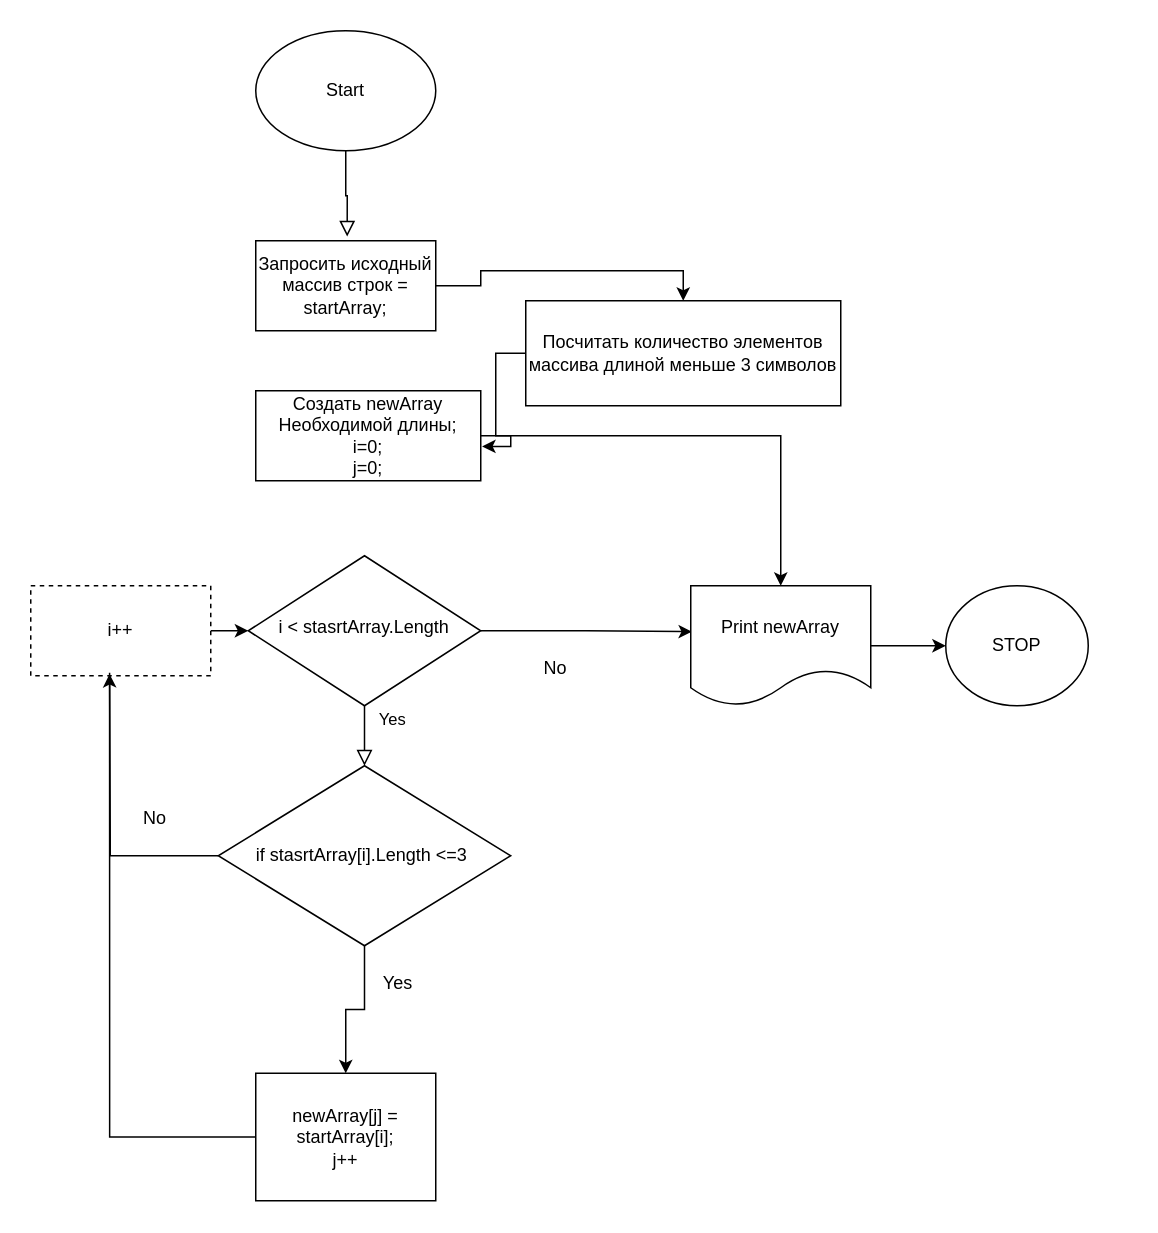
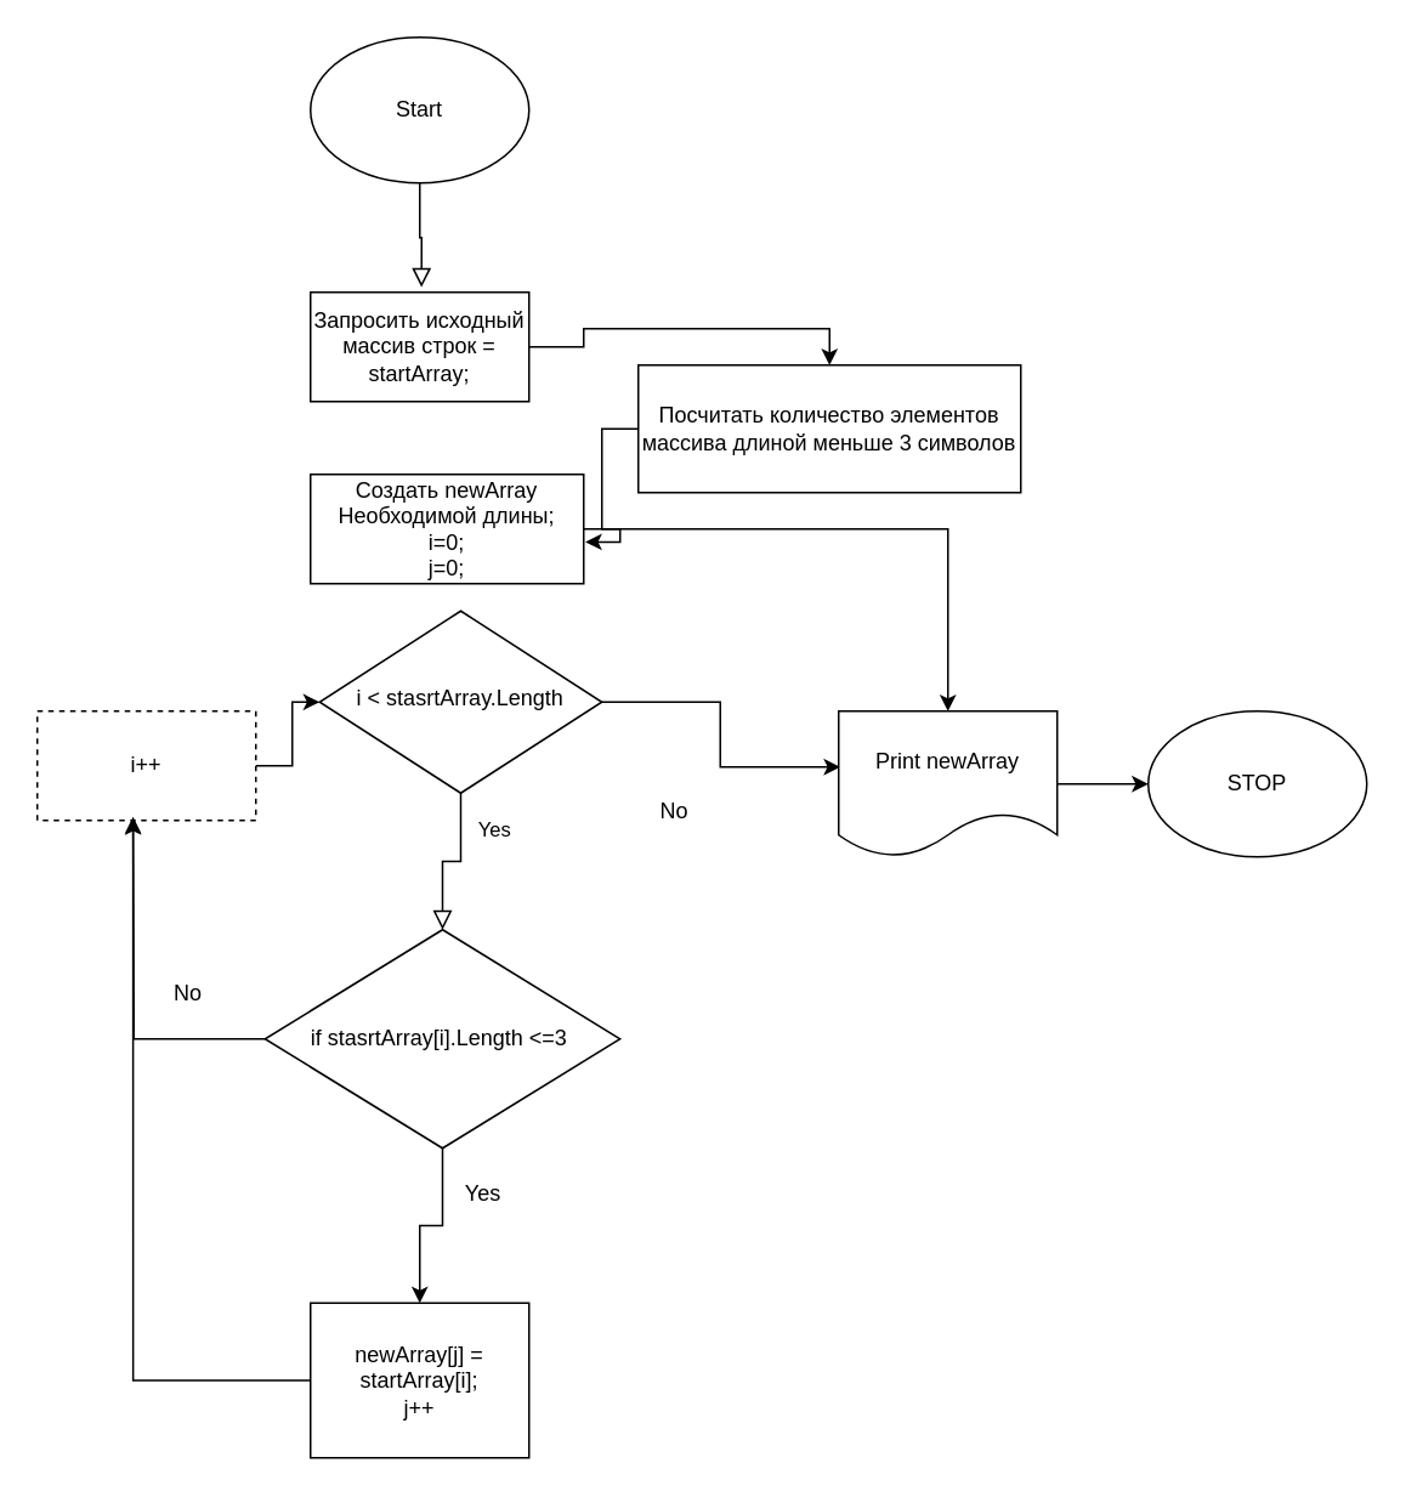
  <mxCell id="0" />
  <mxCell id="1" parent="0" />
  <mxCell id="2" value="Yes" style="rounded=0;html=1;jettySize=auto;orthogonalLoop=1;fontSize=11;endArrow=block;endFill=0;endSize=8;strokeWidth=1;shadow=0;labelBackgroundColor=none;edgeStyle=orthogonalEdgeStyle;" parent="1" source="4" target="11" edge="1"><mxGeometry x="-0.529" y="18" relative="1" as="geometry"><mxPoint as="offset" /><mxPoint x="230" y="480" as="targetPoint" /></mxGeometry></mxCell>
  <mxCell id="3" style="edgeStyle=orthogonalEdgeStyle;rounded=0;orthogonalLoop=1;jettySize=auto;html=1;entryX=0.007;entryY=0.383;entryDx=0;entryDy=0;entryPerimeter=0;" edge="1" parent="1" source="4" target="25"><mxGeometry relative="1" as="geometry"><mxPoint x="423.5" y="425" as="targetPoint" /></mxGeometry></mxCell>
- <mxCell id="4" value="&amp;nbsp;i &amp;lt; stasrtArray.Length&amp;nbsp;" style="rhombus;whiteSpace=wrap;html=1;shadow=0;fontFamily=Helvetica;fontSize=12;align=center;strokeWidth=1;spacing=6;spacingTop=-4;" parent="1" vertex="1"><mxGeometry x="165" y="370" width="155" height="100" as="geometry" /></mxCell>
+ <mxCell id="4" value="&amp;nbsp;i &amp;lt; stasrtArray.Length&amp;nbsp;" style="rhombus;whiteSpace=wrap;html=1;shadow=0;fontFamily=Helvetica;fontSize=12;align=center;strokeWidth=1;spacing=6;spacingTop=-4;" parent="1" vertex="1"><mxGeometry x="175" y="335" width="155" height="100" as="geometry" /></mxCell>
  <mxCell id="5" value="Start" style="ellipse;whiteSpace=wrap;html=1;" vertex="1" parent="1"><mxGeometry x="170" y="20" width="120" height="80" as="geometry" /></mxCell>
  <mxCell id="6" value="" style="rounded=0;html=1;jettySize=auto;orthogonalLoop=1;fontSize=11;endArrow=block;endFill=0;endSize=8;strokeWidth=1;shadow=0;labelBackgroundColor=none;edgeStyle=orthogonalEdgeStyle;entryX=0.508;entryY=-0.046;entryDx=0;entryDy=0;exitX=0.5;exitY=1;exitDx=0;exitDy=0;entryPerimeter=0;" edge="1" parent="1" source="5" target="8"><mxGeometry relative="1" as="geometry"><mxPoint x="230" y="120" as="sourcePoint" /><mxPoint x="230" y="140" as="targetPoint" /></mxGeometry></mxCell>
  <mxCell id="7" style="edgeStyle=orthogonalEdgeStyle;rounded=0;orthogonalLoop=1;jettySize=auto;html=1;entryX=0.5;entryY=0;entryDx=0;entryDy=0;" edge="1" parent="1" source="8" target="18"><mxGeometry relative="1" as="geometry" /></mxCell>
  <mxCell id="8" value="Запросить исходный массив строк = startArray;" style="rounded=0;whiteSpace=wrap;html=1;" vertex="1" parent="1"><mxGeometry x="170" width="120" height="60" as="geometry" y="160" /></mxCell>
  <mxCell id="9" value="" style="edgeStyle=orthogonalEdgeStyle;rounded=0;orthogonalLoop=1;jettySize=auto;html=1;" edge="1" parent="1" source="11" target="16"><mxGeometry relative="1" as="geometry" /></mxCell>
  <mxCell id="10" style="edgeStyle=orthogonalEdgeStyle;rounded=0;orthogonalLoop=1;jettySize=auto;html=1;entryX=0.438;entryY=0.981;entryDx=0;entryDy=0;entryPerimeter=0;exitX=0;exitY=0.5;exitDx=0;exitDy=0;" edge="1" parent="1" source="11" target="15"><mxGeometry relative="1" as="geometry"><mxPoint x="60" y="480" as="targetPoint" /><Array as="points"><mxPoint x="73" y="560" /><mxPoint x="73" y="509" /></Array></mxGeometry></mxCell>
  <mxCell id="11" value="if stasrtArray[i].Length &amp;lt;=3&amp;nbsp;" style="rhombus;whiteSpace=wrap;html=1;" vertex="1" parent="1"><mxGeometry x="145" y="510" width="195" height="120" as="geometry" /></mxCell>
  <mxCell id="12" style="edgeStyle=orthogonalEdgeStyle;rounded=0;orthogonalLoop=1;jettySize=auto;html=1;" edge="1" parent="1" source="13" target="25"><mxGeometry relative="1" as="geometry" /></mxCell>
  <mxCell id="13" value="Создать newArray Необходимой длины;&lt;br&gt;i=0;&lt;br&gt;j=0;" style="rounded=0;whiteSpace=wrap;html=1;" vertex="1" parent="1"><mxGeometry x="170" y="260" width="150" height="60" as="geometry" /></mxCell>
  <mxCell id="14" style="edgeStyle=orthogonalEdgeStyle;rounded=0;orthogonalLoop=1;jettySize=auto;html=1;entryX=0;entryY=0.5;entryDx=0;entryDy=0;" edge="1" parent="1" source="15" target="4"><mxGeometry relative="1" as="geometry" /></mxCell>
  <mxCell id="15" value="i++" style="whiteSpace=wrap;html=1;dashed=1;" vertex="1" parent="1"><mxGeometry x="20" y="390" width="120" height="60" as="geometry" /></mxCell>
  <mxCell id="16" value="newArray[j] = startArray[i];&lt;br&gt;j++" style="whiteSpace=wrap;html=1;" vertex="1" parent="1"><mxGeometry x="170" y="715" width="120" height="85" as="geometry" /></mxCell>
  <mxCell id="17" value="Yes" style="text;html=1;strokeColor=none;fillColor=none;align=center;verticalAlign=middle;whiteSpace=wrap;rounded=0;" vertex="1" parent="1"><mxGeometry x="235" y="640" width="60" height="30" as="geometry" /></mxCell>
  <mxCell id="18" value="Посчитать количество элементов массива длиной меньше 3 символов" style="rounded=0;whiteSpace=wrap;html=1;" vertex="1" parent="1"><mxGeometry x="350" y="200" width="210" height="70" as="geometry" /></mxCell>
  <mxCell id="19" style="edgeStyle=orthogonalEdgeStyle;rounded=0;orthogonalLoop=1;jettySize=auto;html=1;entryX=1.006;entryY=0.619;entryDx=0;entryDy=0;entryPerimeter=0;" edge="1" parent="1" source="18" target="13"><mxGeometry relative="1" as="geometry" /></mxCell>
- <mxCell id="20" style="edgeStyle=orthogonalEdgeStyle;rounded=0;orthogonalLoop=1;jettySize=auto;html=1;entryX=0.438;entryY=0.967;entryDx=0;entryDy=0;entryPerimeter=0;endArrow=none;" edge="1" parent="1" source="16" target="15"><mxGeometry relative="1" as="geometry" /></mxCell>
+ <mxCell id="20" style="edgeStyle=orthogonalEdgeStyle;rounded=0;orthogonalLoop=1;jettySize=auto;html=1;entryX=0.438;entryY=0.967;entryDx=0;entryDy=0;entryPerimeter=0;" edge="1" parent="1" source="16" target="15"><mxGeometry relative="1" as="geometry" /></mxCell>
  <mxCell id="21" value="No&lt;br&gt;" style="text;html=1;strokeColor=none;fillColor=none;align=center;verticalAlign=middle;whiteSpace=wrap;rounded=0;" vertex="1" parent="1"><mxGeometry x="72.5" y="530" width="60" height="30" as="geometry" /></mxCell>
  <mxCell id="22" value="No&lt;br&gt;" style="text;html=1;strokeColor=none;fillColor=none;align=center;verticalAlign=middle;whiteSpace=wrap;rounded=0;" vertex="1" parent="1"><mxGeometry x="340" y="430" width="60" height="30" as="geometry" /></mxCell>
- <mxCell id="23" value="STOP" style="ellipse;whiteSpace=wrap;html=1;" vertex="1" parent="1"><mxGeometry x="630" y="390" width="95" height="80" as="geometry" /></mxCell>
+ <mxCell id="23" value="STOP" style="ellipse;whiteSpace=wrap;html=1;" vertex="1" parent="1"><mxGeometry x="630" y="390" width="120" height="80" as="geometry" /></mxCell>
  <mxCell id="24" style="edgeStyle=orthogonalEdgeStyle;rounded=0;orthogonalLoop=1;jettySize=auto;html=1;" edge="1" parent="1" source="25" target="23"><mxGeometry relative="1" as="geometry" /></mxCell>
  <mxCell id="25" value="Print newArray" style="shape=document;whiteSpace=wrap;html=1;boundedLbl=1;" vertex="1" parent="1"><mxGeometry x="460" y="390" width="120" height="80" as="geometry" /></mxCell>
